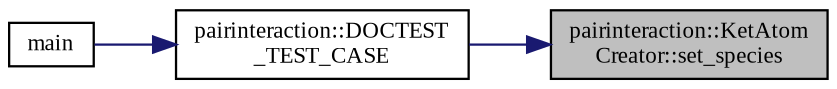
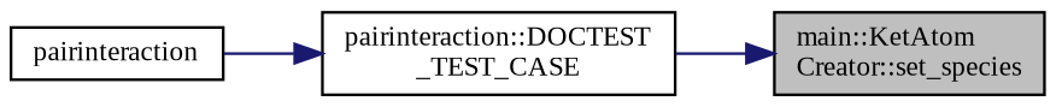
  digraph {
    fontname="Liberation Serif"
    rankdir=RL
    node [color=black fontname="Liberation Serif" fontsize=10 shape=record]
    edge [color=midnightblue dir=back fontname="Liberation Serif" fontsize=10 labelfontname=Helvetica labelfontsize=10 style=solid]
-   n1 [fillcolor=grey75 fontcolor=black height=0.2 label="pairinteraction::KetAtom\lCreator::set_species" style=filled width=0.4]
+   n1 [fillcolor=grey75 fontcolor=black height=0.2 label="main::KetAtom\lCreator::set_species" style=filled width=0.4]
    n2 [height=0.2 label="pairinteraction::DOCTEST\l_TEST_CASE" width=0.4]
-   n3 [height=0.2 label=main width=0.4]
+   n3 [height=0.2 label=pairinteraction width=0.4]
    n1 -> n2
    n2 -> n3
  }
